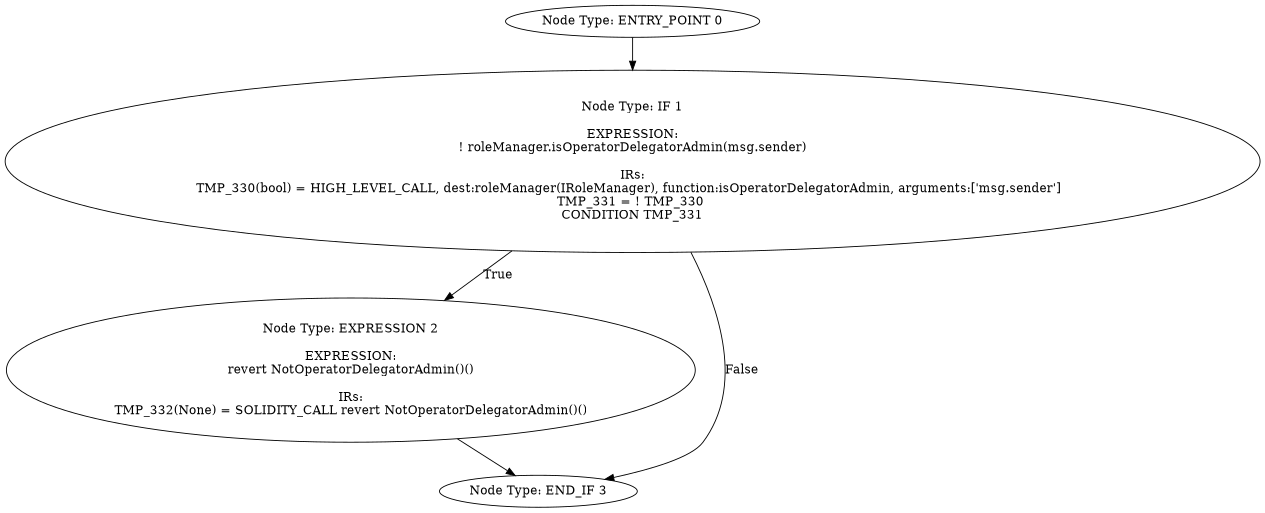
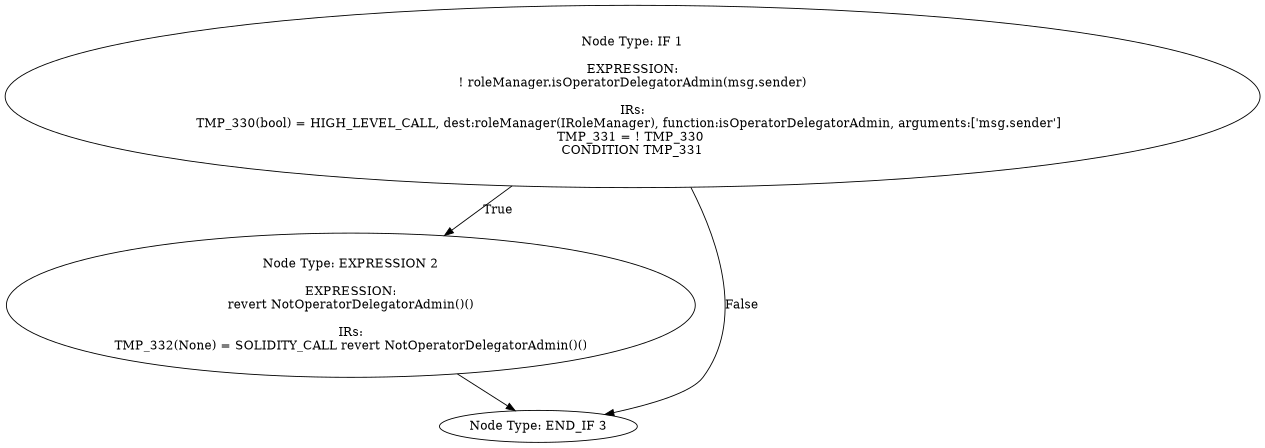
  digraph {
-   n1 [label="Node Type: ENTRY_POINT 0\n"]
    n2 [label="Node Type: IF 1\n\nEXPRESSION:\n! roleManager.isOperatorDelegatorAdmin(msg.sender)\n\nIRs:\nTMP_330(bool) = HIGH_LEVEL_CALL, dest:roleManager(IRoleManager), function:isOperatorDelegatorAdmin, arguments:['msg.sender']  \nTMP_331 = ! TMP_330 \nCONDITION TMP_331"]
    n3 [label="Node Type: EXPRESSION 2\n\nEXPRESSION:\nrevert NotOperatorDelegatorAdmin()()\n\nIRs:\nTMP_332(None) = SOLIDITY_CALL revert NotOperatorDelegatorAdmin()()"]
    n4 [label="Node Type: END_IF 3\n"]
-   n1 -> n2
    n2 -> n3 [label=True]
    n2 -> n4 [label=False]
    n3 -> n4
  }
